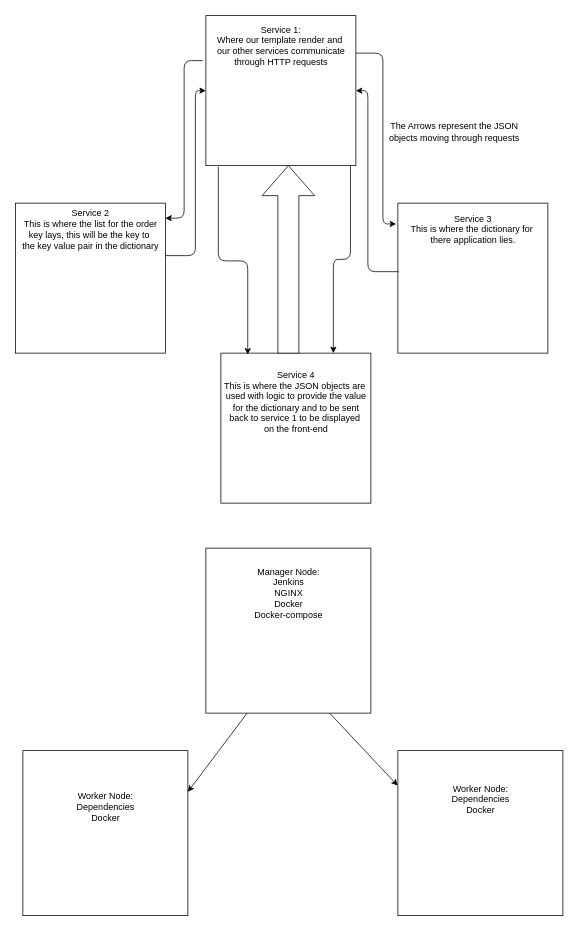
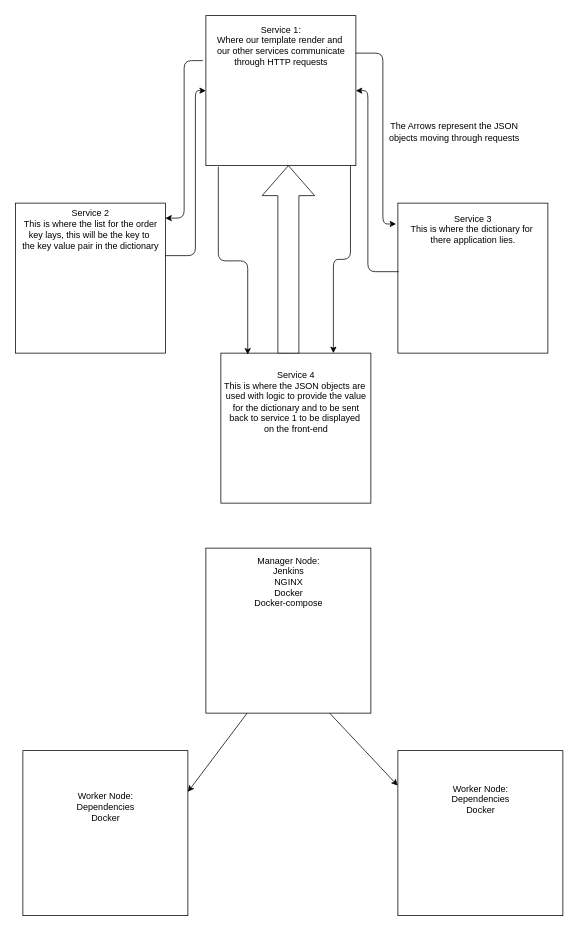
  <mxCell id="0" />
  <mxCell id="1" parent="0" />
  <mxCell id="2" value="" style="whiteSpace=wrap;html=1;aspect=fixed;" vertex="1" parent="1"><mxGeometry x="530" y="270" width="200" height="200" as="geometry" /></mxCell>
  <mxCell id="3" value="" style="whiteSpace=wrap;html=1;aspect=fixed;" vertex="1" parent="1"><mxGeometry x="294" y="470" width="200" height="200" as="geometry" /></mxCell>
  <mxCell id="4" value="" style="whiteSpace=wrap;html=1;aspect=fixed;" vertex="1" parent="1"><mxGeometry x="20" y="270" width="200" height="200" as="geometry" /></mxCell>
  <mxCell id="5" value="" style="whiteSpace=wrap;html=1;aspect=fixed;" vertex="1" parent="1"><mxGeometry x="274" y="730" width="220" height="220" as="geometry" /></mxCell>
  <mxCell id="6" value="" style="whiteSpace=wrap;html=1;aspect=fixed;shadow=0;" vertex="1" parent="1"><mxGeometry x="274" y="20" width="200" height="200" as="geometry" /></mxCell>
  <mxCell id="7" value="" style="edgeStyle=elbowEdgeStyle;elbow=horizontal;endArrow=classic;html=1;entryX=0;entryY=0.5;entryDx=0;entryDy=0;" edge="1" parent="1" target="6"><mxGeometry width="50" height="50" relative="1" as="geometry"><mxPoint x="220" y="340" as="sourcePoint" /><mxPoint x="270" y="290" as="targetPoint" /><Array as="points"><mxPoint x="260" y="230" /></Array></mxGeometry></mxCell>
  <mxCell id="8" value="" style="edgeStyle=elbowEdgeStyle;elbow=horizontal;endArrow=classic;html=1;exitX=0.006;exitY=0.457;exitDx=0;exitDy=0;exitPerimeter=0;entryX=1;entryY=0.5;entryDx=0;entryDy=0;" edge="1" parent="1" source="2" target="6"><mxGeometry width="50" height="50" relative="1" as="geometry"><mxPoint x="460" y="340" as="sourcePoint" /><mxPoint x="510" y="290" as="targetPoint" /><Array as="points"><mxPoint x="490" y="240" /></Array></mxGeometry></mxCell>
  <mxCell id="9" value="" style="edgeStyle=elbowEdgeStyle;elbow=vertical;endArrow=classic;html=1;exitX=0.083;exitY=1.007;exitDx=0;exitDy=0;exitPerimeter=0;entryX=0.179;entryY=0.009;entryDx=0;entryDy=0;entryPerimeter=0;" edge="1" parent="1" source="6" target="3"><mxGeometry width="50" height="50" relative="1" as="geometry"><mxPoint x="310" y="280" as="sourcePoint" /><mxPoint x="360" y="230" as="targetPoint" /></mxGeometry></mxCell>
  <mxCell id="10" value="" style="edgeStyle=elbowEdgeStyle;elbow=vertical;endArrow=classic;html=1;exitX=0.964;exitY=1;exitDx=0;exitDy=0;exitPerimeter=0;entryX=0.75;entryY=0;entryDx=0;entryDy=0;" edge="1" parent="1" source="6" target="3"><mxGeometry width="50" height="50" relative="1" as="geometry"><mxPoint x="410" y="220" as="sourcePoint" /><mxPoint x="390" y="460" as="targetPoint" /></mxGeometry></mxCell>
  <mxCell id="11" value="" style="html=1;shadow=0;dashed=0;align=center;verticalAlign=middle;shape=mxgraph.arrows2.arrow;dy=0.6;dx=40;direction=north;notch=0;" vertex="1" parent="1"><mxGeometry x="349" y="220" width="70" height="250" as="geometry" /></mxCell>
  <mxCell id="12" value="Service 1:&lt;br&gt;Where our template render and&amp;nbsp;&lt;br&gt;our other services communicate&lt;br&gt;through HTTP requests" style="text;html=1;align=center;verticalAlign=middle;resizable=0;points=[];autosize=1;" vertex="1" parent="1"><mxGeometry x="279" y="30" width="190" height="60" as="geometry" /></mxCell>
  <mxCell id="13" value="Service 4&lt;br&gt;This is where the JSON objects are&amp;nbsp;&lt;br&gt;used with logic to provide the value&lt;br&gt;for the dictionary and to be sent&lt;br&gt;back to service 1 to be displayed&amp;nbsp;&lt;br&gt;on the front-end&lt;br&gt;" style="text;html=1;align=center;verticalAlign=middle;resizable=0;points=[];autosize=1;" vertex="1" parent="1"><mxGeometry x="289" y="490" width="210" height="90" as="geometry" /></mxCell>
  <mxCell id="14" value="Service 3&lt;br&gt;This is where the dictionary for&amp;nbsp;&lt;br&gt;there application lies." style="text;html=1;align=center;verticalAlign=middle;resizable=0;points=[];autosize=1;" vertex="1" parent="1"><mxGeometry x="540" y="280" width="180" height="50" as="geometry" /></mxCell>
  <mxCell id="15" value="Service 2&lt;br&gt;This is where the list for the order&lt;br&gt;key lays, this will be the key to&amp;nbsp;&lt;br&gt;the key value pair in the dictionary" style="text;html=1;align=center;verticalAlign=middle;resizable=0;points=[];autosize=1;" vertex="1" parent="1"><mxGeometry x="20" y="275" width="200" height="60" as="geometry" /></mxCell>
  <mxCell id="16" value="The Arrows represent the JSON &lt;br&gt;objects moving through requests" style="text;html=1;align=center;verticalAlign=middle;resizable=0;points=[];autosize=1;" vertex="1" parent="1"><mxGeometry x="510" y="160" width="190" height="30" as="geometry" /></mxCell>
  <mxCell id="17" value="" style="whiteSpace=wrap;html=1;aspect=fixed;" vertex="1" parent="1"><mxGeometry x="530" y="1000" width="220" height="220" as="geometry" /></mxCell>
  <mxCell id="18" value="" style="whiteSpace=wrap;html=1;aspect=fixed;" vertex="1" parent="1"><mxGeometry x="30" y="1000" width="220" height="220" as="geometry" /></mxCell>
  <mxCell id="19" value="Worker Node:&lt;br&gt;Dependencies&lt;br&gt;Docker" style="text;html=1;align=center;verticalAlign=middle;resizable=0;points=[];autosize=1;" vertex="1" parent="1"><mxGeometry x="95" y="1050" width="90" height="50" as="geometry" /></mxCell>
  <mxCell id="20" value="Worker Node:&lt;br&gt;Dependencies&lt;br&gt;Docker" style="text;html=1;align=center;verticalAlign=middle;resizable=0;points=[];autosize=1;" vertex="1" parent="1"><mxGeometry x="595" y="1040" width="90" height="50" as="geometry" /></mxCell>
- <mxCell id="21" value="Manager Node:&lt;br&gt;Jenkins&lt;br&gt;NGINX&lt;br&gt;Docker&lt;br&gt;Docker-compose" style="text;html=1;align=center;verticalAlign=middle;resizable=0;points=[];autosize=1;" vertex="1" parent="1"><mxGeometry x="329" y="755" width="110" height="70" as="geometry" /></mxCell>
+ <mxCell id="21" value="Manager Node:&lt;br&gt;Jenkins&lt;br&gt;NGINX&lt;br&gt;Docker&lt;br&gt;Docker-compose" style="text;html=1;align=center;verticalAlign=middle;resizable=0;points=[];autosize=1;" vertex="1" parent="1"><mxGeometry x="329" y="740" width="110" height="70" as="geometry" /></mxCell>
  <mxCell id="22" value="" style="endArrow=classic;html=1;exitX=0.75;exitY=1;exitDx=0;exitDy=0;entryX=-0.001;entryY=0.212;entryDx=0;entryDy=0;entryPerimeter=0;" edge="1" parent="1" source="5" target="17"><mxGeometry width="50" height="50" relative="1" as="geometry"><mxPoint x="510" y="980" as="sourcePoint" /><mxPoint x="560" y="930" as="targetPoint" /></mxGeometry></mxCell>
  <mxCell id="23" value="" style="endArrow=classic;html=1;exitX=0.25;exitY=1;exitDx=0;exitDy=0;entryX=1;entryY=0.25;entryDx=0;entryDy=0;" edge="1" parent="1" source="5" target="18"><mxGeometry width="50" height="50" relative="1" as="geometry"><mxPoint x="520" y="990" as="sourcePoint" /><mxPoint x="570" y="940" as="targetPoint" /></mxGeometry></mxCell>
  <mxCell id="24" value="" style="edgeStyle=elbowEdgeStyle;elbow=horizontal;endArrow=classic;html=1;exitX=-0.02;exitY=0.3;exitDx=0;exitDy=0;exitPerimeter=0;entryX=1;entryY=0.25;entryDx=0;entryDy=0;entryPerimeter=0;" edge="1" parent="1" source="6" target="15"><mxGeometry width="50" height="50" relative="1" as="geometry"><mxPoint x="160" y="120" as="sourcePoint" /><mxPoint x="210" y="70" as="targetPoint" /></mxGeometry></mxCell>
  <mxCell id="25" value="" style="edgeStyle=elbowEdgeStyle;elbow=horizontal;endArrow=classic;html=1;exitX=1;exitY=0.25;exitDx=0;exitDy=0;entryX=-0.012;entryY=0.139;entryDx=0;entryDy=0;entryPerimeter=0;" edge="1" parent="1" source="6" target="2"><mxGeometry width="50" height="50" relative="1" as="geometry"><mxPoint x="630" y="40" as="sourcePoint" /><mxPoint x="580" y="250" as="targetPoint" /><Array as="points"><mxPoint x="510" y="190" /></Array></mxGeometry></mxCell>
